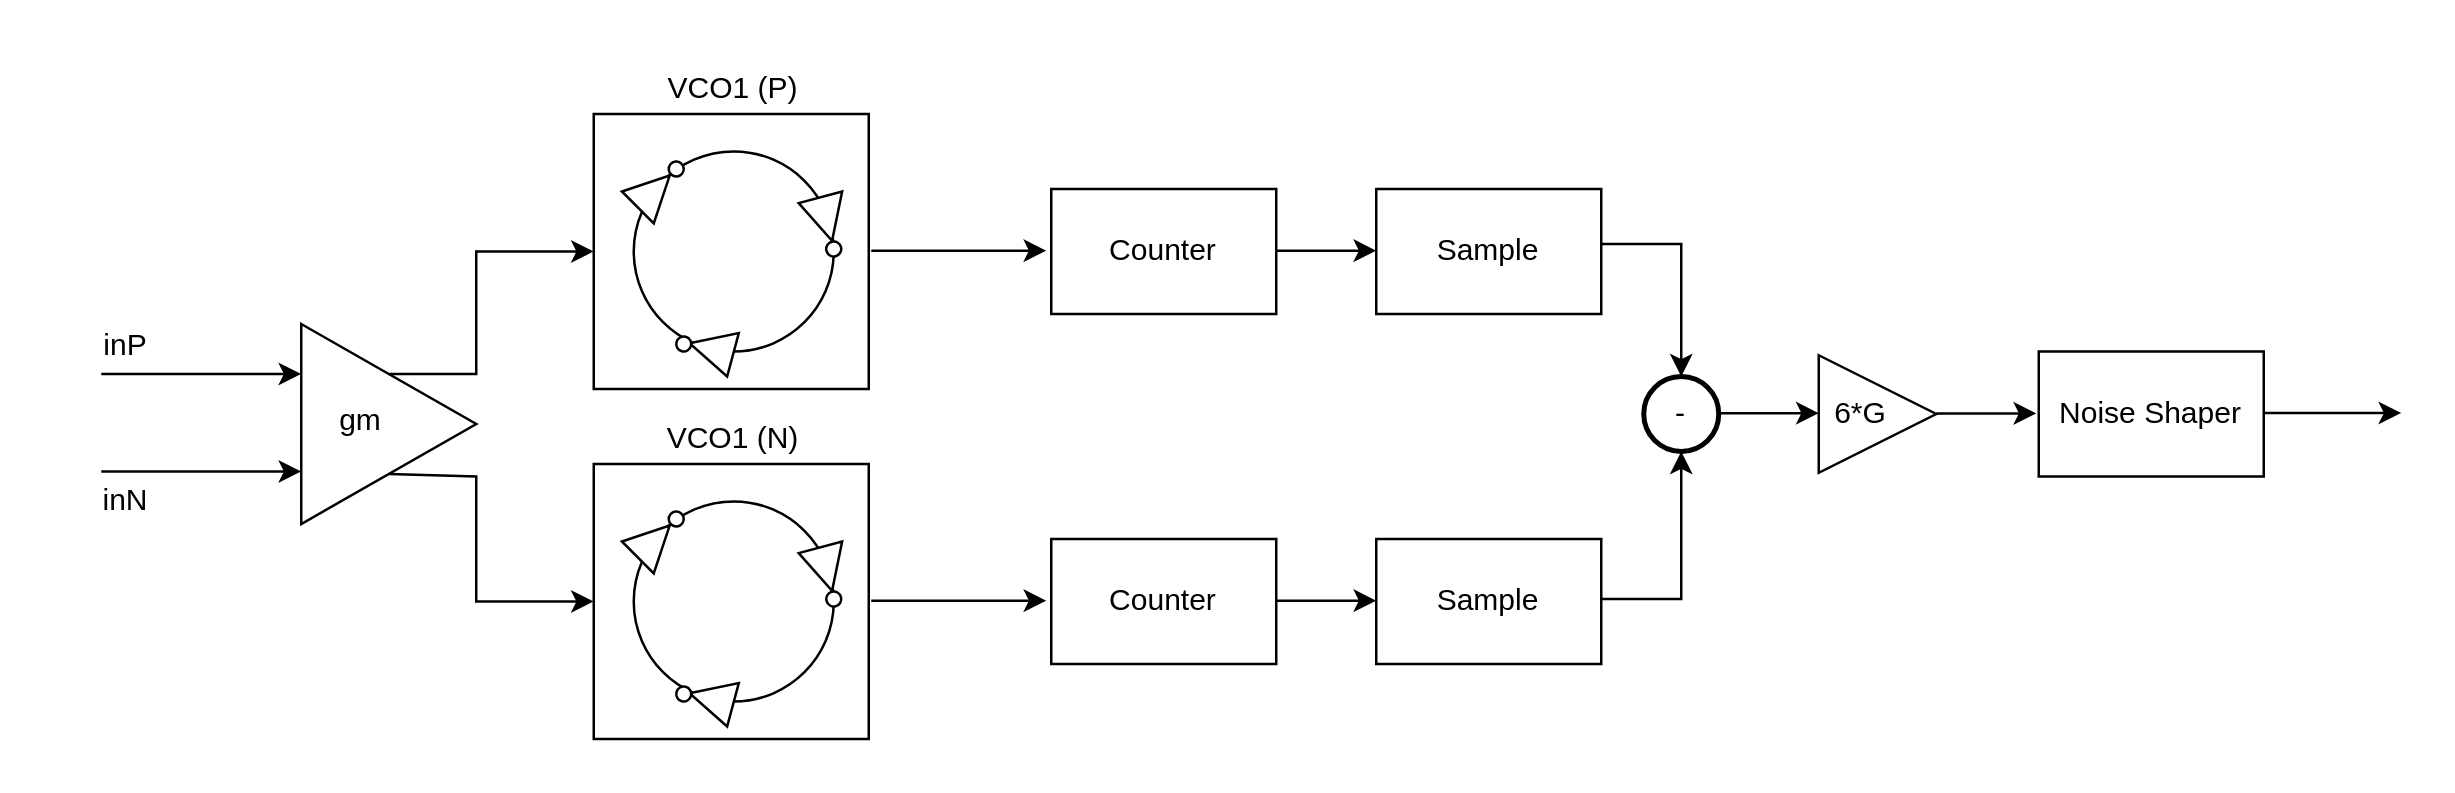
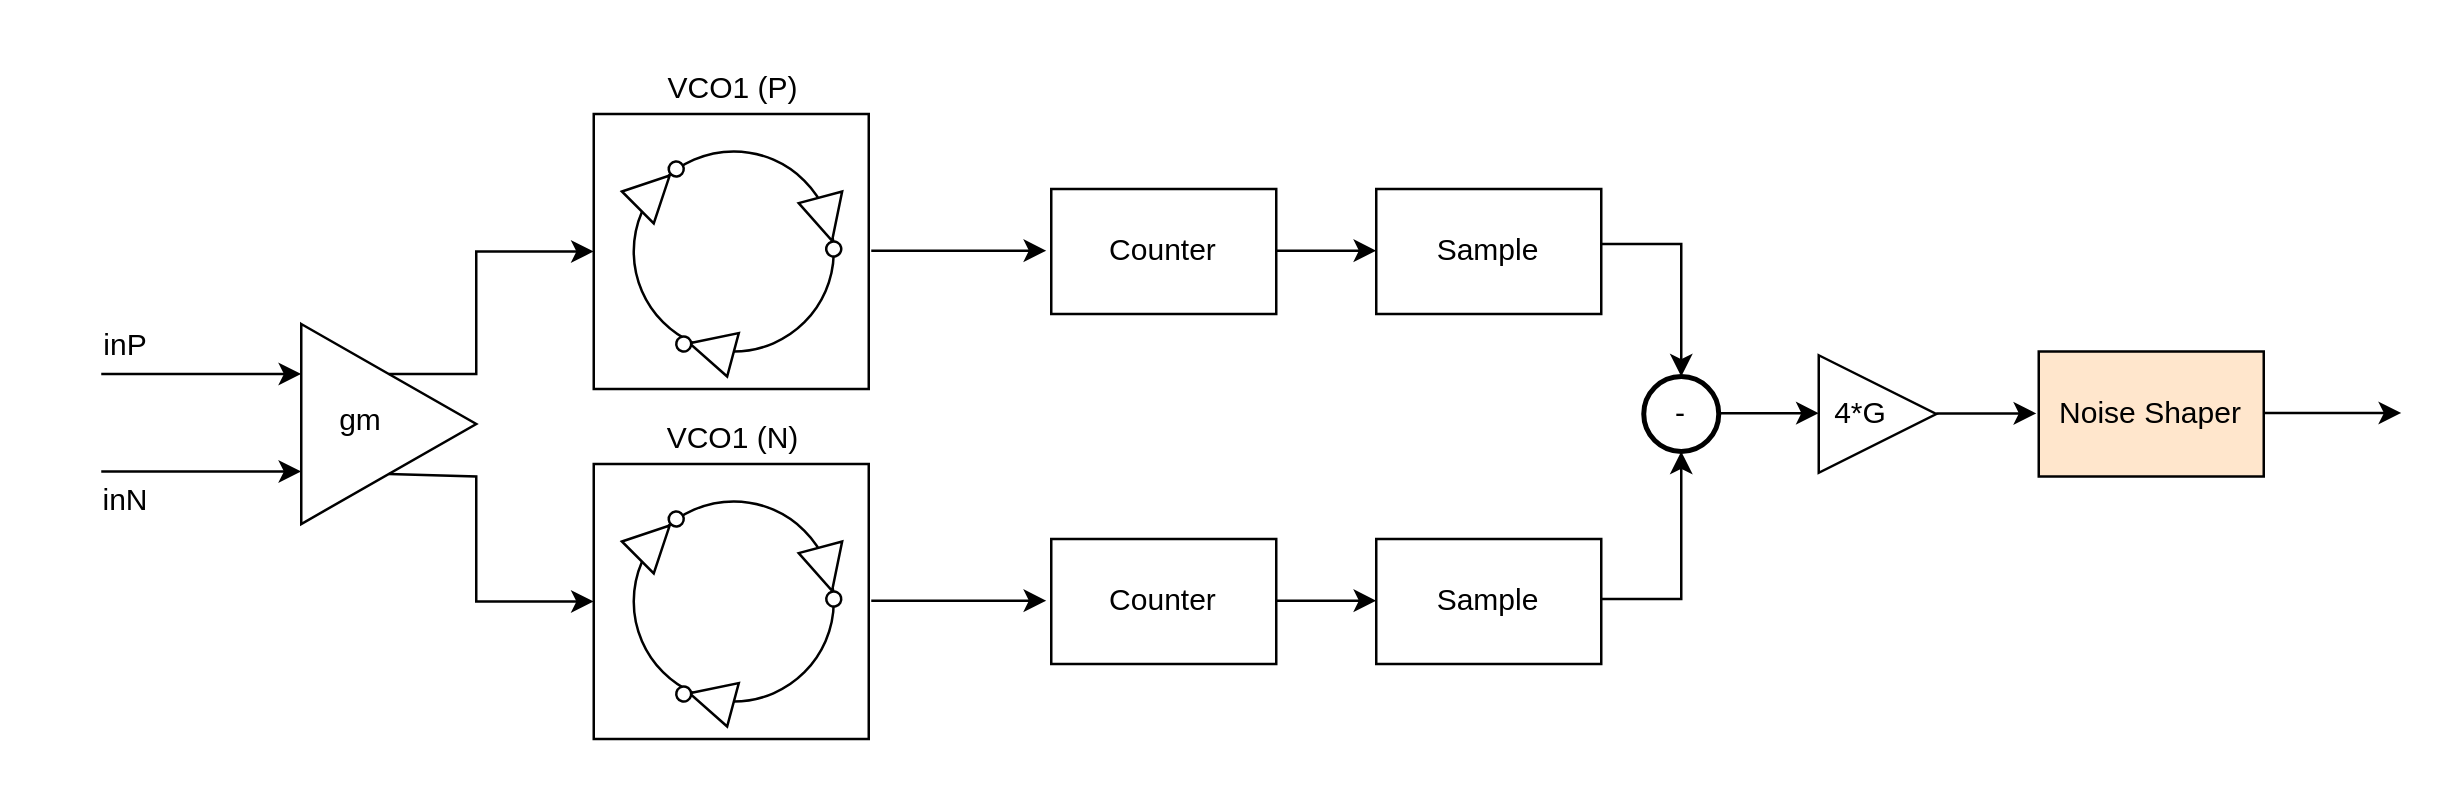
  <mxCell id="0" />
  <mxCell id="1" parent="0" />
  <mxCell id="2" value="" style="group;rotation=-135;" vertex="1" connectable="0" parent="1"><mxGeometry x="244" y="49.996" width="110" height="100.004" as="geometry" /></mxCell>
  <mxCell id="3" value="" style="rounded=0;whiteSpace=wrap;html=1;" vertex="1" parent="2"><mxGeometry x="-7" y="-5" width="110" height="110" as="geometry" /></mxCell>
  <mxCell id="4" value="" style="ellipse;whiteSpace=wrap;html=1;aspect=fixed;rotation=-135;" vertex="1" parent="2"><mxGeometry x="9" y="10" width="80" height="80" as="geometry" /></mxCell>
  <mxCell id="5" value="" style="group;rotation=-165;" vertex="1" connectable="0" parent="2"><mxGeometry x="25" y="79" width="24" height="18" as="geometry" /></mxCell>
  <mxCell id="6" value="" style="triangle;whiteSpace=wrap;html=1;rotation=-165;" vertex="1" parent="5"><mxGeometry x="6" y="1" width="18" height="18" as="geometry" /></mxCell>
  <mxCell id="7" value="" style="ellipse;whiteSpace=wrap;html=1;aspect=fixed;rotation=-165;" vertex="1" parent="5"><mxGeometry x="1" y="5" width="6" height="6" as="geometry" /></mxCell>
  <mxCell id="8" value="" style="triangle;whiteSpace=wrap;html=1;rotation=-45;" vertex="1" parent="2"><mxGeometry x="8" y="17" width="18" height="18" as="geometry" /></mxCell>
  <mxCell id="9" value="" style="ellipse;whiteSpace=wrap;html=1;aspect=fixed;rotation=-186;" vertex="1" parent="2"><mxGeometry x="23" y="14" width="6" height="6" as="geometry" /></mxCell>
  <mxCell id="10" value="" style="group;rotation=-285;" vertex="1" connectable="0" parent="2"><mxGeometry x="74" y="31" width="24" height="18" as="geometry" /></mxCell>
  <mxCell id="11" value="" style="triangle;whiteSpace=wrap;html=1;rotation=-285;" vertex="1" parent="10"><mxGeometry x="3" y="-3" width="18" height="18" as="geometry" /></mxCell>
  <mxCell id="12" value="" style="ellipse;whiteSpace=wrap;html=1;aspect=fixed;rotation=-285;" vertex="1" parent="10"><mxGeometry x="12" y="15" width="6" height="6" as="geometry" /></mxCell>
  <mxCell id="13" value="VCO1 (P)" style="text;html=1;align=center;verticalAlign=middle;whiteSpace=wrap;rounded=0;" vertex="1" parent="2"><mxGeometry x="19" y="-29.996" width="60" height="30" as="geometry" /></mxCell>
  <mxCell id="14" value="" style="endArrow=classic;html=1;rounded=0;" edge="1" parent="1"><mxGeometry width="50" height="50" relative="1" as="geometry"><mxPoint x="348" y="99.65" as="sourcePoint" /><mxPoint x="418" y="99.65" as="targetPoint" /></mxGeometry></mxCell>
  <mxCell id="15" value="Counter" style="rounded=0;whiteSpace=wrap;html=1;" vertex="1" parent="1"><mxGeometry x="420" y="75" width="90" height="50" as="geometry" /></mxCell>
  <mxCell id="16" value="" style="endArrow=classic;html=1;rounded=0;exitX=1;exitY=0.5;exitDx=0;exitDy=0;" edge="1" parent="1"><mxGeometry width="50" height="50" relative="1" as="geometry"><mxPoint x="510" y="99.66" as="sourcePoint" /><mxPoint x="550" y="99.66" as="targetPoint" /></mxGeometry></mxCell>
  <mxCell id="17" value="Sample" style="rounded=0;whiteSpace=wrap;html=1;" vertex="1" parent="1"><mxGeometry x="550" y="75" width="90" height="50" as="geometry" /></mxCell>
- <mxCell id="18" value="Noise Shaper" style="rounded=0;whiteSpace=wrap;html=1;" vertex="1" parent="1"><mxGeometry x="815" y="140" width="90" height="50" as="geometry" /></mxCell>
+ <mxCell id="18" value="Noise Shaper" style="rounded=0;whiteSpace=wrap;html=1;fillColor=#ffe6cc;" vertex="1" parent="1"><mxGeometry x="815" y="140" width="90" height="50" as="geometry" /></mxCell>
  <mxCell id="19" value="-" style="strokeWidth=2;html=1;shape=mxgraph.flowchart.start_2;whiteSpace=wrap;" vertex="1" parent="1"><mxGeometry x="657" y="150" width="30" height="30" as="geometry" /></mxCell>
  <mxCell id="20" value="" style="rounded=0;whiteSpace=wrap;html=1;" vertex="1" parent="1"><mxGeometry x="237" y="184.996" width="110" height="110" as="geometry" /></mxCell>
  <mxCell id="21" value="" style="ellipse;whiteSpace=wrap;html=1;aspect=fixed;rotation=-135;" vertex="1" parent="1"><mxGeometry x="253" y="199.996" width="80" height="80" as="geometry" /></mxCell>
  <mxCell id="22" value="" style="group;rotation=-165;" vertex="1" connectable="0" parent="1"><mxGeometry x="269" y="268.996" width="24" height="18" as="geometry" /></mxCell>
  <mxCell id="23" value="" style="triangle;whiteSpace=wrap;html=1;rotation=-165;" vertex="1" parent="22"><mxGeometry x="6" y="1" width="18" height="18" as="geometry" /></mxCell>
  <mxCell id="24" value="" style="ellipse;whiteSpace=wrap;html=1;aspect=fixed;rotation=-165;" vertex="1" parent="22"><mxGeometry x="1" y="5" width="6" height="6" as="geometry" /></mxCell>
  <mxCell id="25" value="" style="triangle;whiteSpace=wrap;html=1;rotation=-45;" vertex="1" parent="1"><mxGeometry x="252" y="206.996" width="18" height="18" as="geometry" /></mxCell>
  <mxCell id="26" value="" style="ellipse;whiteSpace=wrap;html=1;aspect=fixed;rotation=-186;" vertex="1" parent="1"><mxGeometry x="267" y="203.996" width="6" height="6" as="geometry" /></mxCell>
  <mxCell id="27" value="" style="group;rotation=-285;" vertex="1" connectable="0" parent="1"><mxGeometry x="318" y="220.996" width="24" height="18" as="geometry" /></mxCell>
  <mxCell id="28" value="" style="triangle;whiteSpace=wrap;html=1;rotation=-285;" vertex="1" parent="27"><mxGeometry x="3" y="-3" width="18" height="18" as="geometry" /></mxCell>
  <mxCell id="29" value="" style="ellipse;whiteSpace=wrap;html=1;aspect=fixed;rotation=-285;" vertex="1" parent="27"><mxGeometry x="12" y="15" width="6" height="6" as="geometry" /></mxCell>
  <mxCell id="30" value="VCO1 (N)" style="text;html=1;align=center;verticalAlign=middle;whiteSpace=wrap;rounded=0;" vertex="1" parent="1"><mxGeometry x="263" y="160" width="60" height="30" as="geometry" /></mxCell>
  <mxCell id="31" value="" style="endArrow=classic;html=1;rounded=0;" edge="1" parent="1"><mxGeometry width="50" height="50" relative="1" as="geometry"><mxPoint x="348" y="239.65" as="sourcePoint" /><mxPoint x="418" y="239.65" as="targetPoint" /></mxGeometry></mxCell>
  <mxCell id="32" value="Counter" style="rounded=0;whiteSpace=wrap;html=1;" vertex="1" parent="1"><mxGeometry x="420" y="215" width="90" height="50" as="geometry" /></mxCell>
  <mxCell id="33" value="" style="endArrow=classic;html=1;rounded=0;exitX=1;exitY=0.5;exitDx=0;exitDy=0;" edge="1" parent="1"><mxGeometry width="50" height="50" relative="1" as="geometry"><mxPoint x="510" y="239.66" as="sourcePoint" /><mxPoint x="550" y="239.66" as="targetPoint" /></mxGeometry></mxCell>
  <mxCell id="34" value="Sample" style="rounded=0;whiteSpace=wrap;html=1;" vertex="1" parent="1"><mxGeometry x="550" y="215" width="90" height="50" as="geometry" /></mxCell>
  <mxCell id="35" value="" style="endArrow=classic;html=1;rounded=0;exitX=1;exitY=0.5;exitDx=0;exitDy=0;" edge="1" parent="1"><mxGeometry width="50" height="50" relative="1" as="geometry"><mxPoint x="687" y="164.66" as="sourcePoint" /><mxPoint x="727" y="164.66" as="targetPoint" /></mxGeometry></mxCell>
  <mxCell id="36" value="" style="endArrow=classic;html=1;rounded=0;" edge="1" parent="1"><mxGeometry width="50" height="50" relative="1" as="geometry"><mxPoint x="40" y="149" as="sourcePoint" /><mxPoint x="120" y="149" as="targetPoint" /></mxGeometry></mxCell>
  <mxCell id="37" value="" style="endArrow=classic;html=1;rounded=0;" edge="1" parent="1"><mxGeometry width="50" height="50" relative="1" as="geometry"><mxPoint x="40" y="188" as="sourcePoint" /><mxPoint x="120" y="188" as="targetPoint" /></mxGeometry></mxCell>
  <mxCell id="38" value="" style="triangle;whiteSpace=wrap;html=1;" vertex="1" parent="1"><mxGeometry x="120" y="129" width="70" height="80" as="geometry" /></mxCell>
  <mxCell id="39" value="gm" style="text;html=1;align=center;verticalAlign=middle;whiteSpace=wrap;rounded=0;" vertex="1" parent="1"><mxGeometry x="114" y="153" width="60" height="30" as="geometry" /></mxCell>
  <mxCell id="40" value="" style="endArrow=classic;html=1;rounded=0;exitX=0.5;exitY=0;exitDx=0;exitDy=0;entryX=0;entryY=0.5;entryDx=0;entryDy=0;" edge="1" parent="1" source="38" target="3"><mxGeometry width="50" height="50" relative="1" as="geometry"><mxPoint x="380" y="320" as="sourcePoint" /><mxPoint x="430" y="270" as="targetPoint" /><Array as="points"><mxPoint x="190" y="149" /><mxPoint x="190" y="100" /></Array></mxGeometry></mxCell>
  <mxCell id="41" value="" style="endArrow=classic;html=1;rounded=0;exitX=0.5;exitY=1;exitDx=0;exitDy=0;entryX=0;entryY=0.5;entryDx=0;entryDy=0;" edge="1" parent="1" source="38" target="20"><mxGeometry width="50" height="50" relative="1" as="geometry"><mxPoint x="380" y="320" as="sourcePoint" /><mxPoint x="430" y="270" as="targetPoint" /><Array as="points"><mxPoint x="190" y="190" /><mxPoint x="190" y="240" /></Array></mxGeometry></mxCell>
  <mxCell id="42" value="inP" style="text;html=1;align=center;verticalAlign=middle;whiteSpace=wrap;rounded=0;" vertex="1" parent="1"><mxGeometry x="20" y="123" width="60" height="30" as="geometry" /></mxCell>
  <mxCell id="43" value="inN" style="text;html=1;align=center;verticalAlign=middle;whiteSpace=wrap;rounded=0;" vertex="1" parent="1"><mxGeometry x="20" y="185" width="60" height="30" as="geometry" /></mxCell>
  <mxCell id="44" value="" style="triangle;whiteSpace=wrap;html=1;" vertex="1" parent="1"><mxGeometry x="727" y="141.5" width="47" height="47" as="geometry" /></mxCell>
  <mxCell id="45" value="" style="endArrow=classic;html=1;rounded=0;exitX=1;exitY=0.5;exitDx=0;exitDy=0;" edge="1" parent="1"><mxGeometry width="50" height="50" relative="1" as="geometry"><mxPoint x="774" y="164.76" as="sourcePoint" /><mxPoint x="814" y="164.76" as="targetPoint" /></mxGeometry></mxCell>
- <mxCell id="46" value="6*G" style="text;html=1;align=center;verticalAlign=middle;whiteSpace=wrap;rounded=0;" vertex="1" parent="1"><mxGeometry x="727" y="153.5" width="34" height="23" as="geometry" /></mxCell>
+ <mxCell id="46" value="4*G" style="text;html=1;align=center;verticalAlign=middle;whiteSpace=wrap;rounded=0;" vertex="1" parent="1"><mxGeometry x="727" y="153.5" width="34" height="23" as="geometry" /></mxCell>
  <mxCell id="47" value="" style="endArrow=classic;html=1;rounded=0;exitX=1;exitY=0.5;exitDx=0;exitDy=0;entryX=0.5;entryY=0;entryDx=0;entryDy=0;entryPerimeter=0;" edge="1" parent="1" target="19"><mxGeometry width="50" height="50" relative="1" as="geometry"><mxPoint x="640" y="97" as="sourcePoint" /><mxPoint x="707" y="47" as="targetPoint" /><Array as="points"><mxPoint x="672" y="97" /></Array></mxGeometry></mxCell>
  <mxCell id="48" value="" style="endArrow=classic;html=1;rounded=0;exitX=1;exitY=0.5;exitDx=0;exitDy=0;entryX=0.5;entryY=1;entryDx=0;entryDy=0;entryPerimeter=0;" edge="1" parent="1" target="19"><mxGeometry width="50" height="50" relative="1" as="geometry"><mxPoint x="640" y="239" as="sourcePoint" /><mxPoint x="672" y="292" as="targetPoint" /><Array as="points"><mxPoint x="672" y="239" /></Array></mxGeometry></mxCell>
  <mxCell id="49" value="" style="endArrow=classic;html=1;rounded=0;" edge="1" parent="1"><mxGeometry width="50" height="50" relative="1" as="geometry"><mxPoint x="905" y="164.58" as="sourcePoint" /><mxPoint x="960" y="164.58" as="targetPoint" /></mxGeometry></mxCell>
